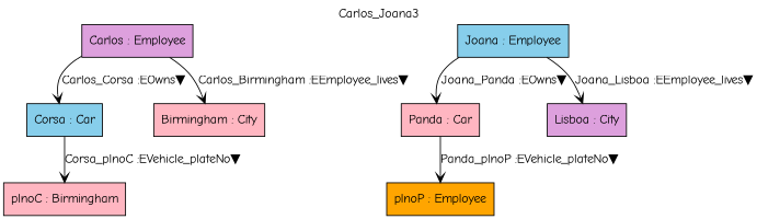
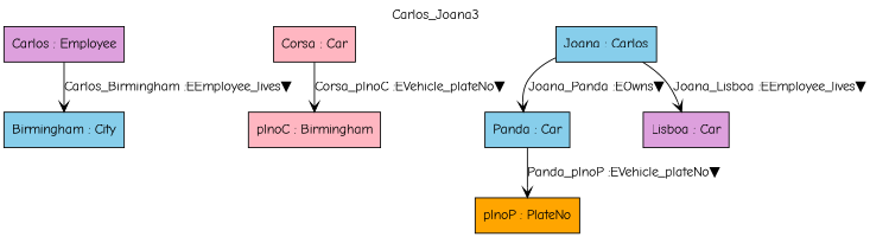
  digraph {
    fontname="Comic Neue"
    label=Carlos_Joana3
    labelfontsize=12
    labelloc=tl
    node [fillcolor=lightpink fontname="Comic Neue" shape=box style=filled]
    edge [arrowhead=vee fontname="Comic Neue"]
    n1 [fillcolor=plum label="Carlos : Employee"]
-   n2 [fillcolor=skyblue label="Corsa : Car"]
-   n3 [label="Birmingham : City"]
+   n2 [label="Corsa : Car"]
+   n3 [fillcolor=skyblue label="Birmingham : City"]
    n4 [label="plnoC : Birmingham"]
-   n5 [fillcolor=skyblue label="Joana : Employee"]
-   n6 [label="Panda : Car"]
-   n7 [fillcolor=plum label="Lisboa : City"]
-   n8 [fillcolor=orange label="plnoP : Employee"]
-   n1 -> n2 [label="Carlos_Corsa :EOwns▼"]
+   n5 [fillcolor=skyblue label="Joana : Carlos"]
+   n6 [fillcolor=skyblue label="Panda : Car"]
+   n7 [fillcolor=plum label="Lisboa : Car"]
+   n8 [fillcolor=orange label="plnoP : PlateNo"]
    n1 -> n3 [label="Carlos_Birmingham :EEmployee_lives▼"]
    n2 -> n4 [label="Corsa_plnoC :EVehicle_plateNo▼"]
    n5 -> n6 [label="Joana_Panda :EOwns▼"]
    n5 -> n7 [label="Joana_Lisboa :EEmployee_lives▼"]
    n6 -> n8 [label="Panda_plnoP :EVehicle_plateNo▼"]
  }
